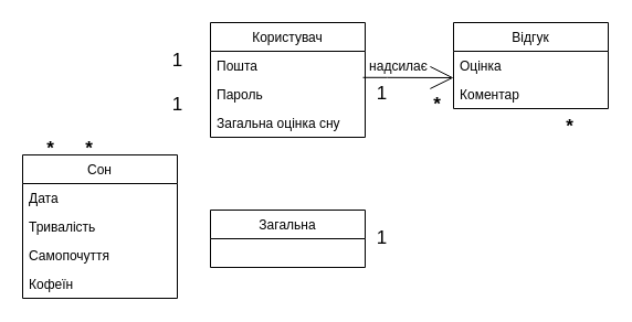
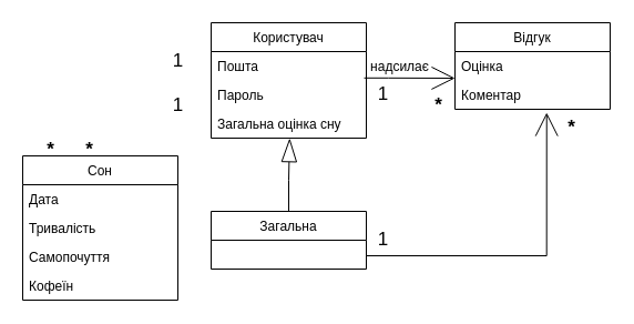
  <mxCell id="0" />
  <mxCell id="1" parent="0" />
  <mxCell id="2" value="Користувач" style="swimlane;fontStyle=0;childLayout=stackLayout;horizontal=1;startSize=26;fillColor=none;horizontalStack=0;resizeParent=1;resizeParentMax=0;resizeLast=0;collapsible=1;marginBottom=0;" vertex="1" parent="1"><mxGeometry x="190" y="20" width="140" height="104" as="geometry" /></mxCell>
  <mxCell id="3" value="Пошта" style="text;strokeColor=none;fillColor=none;align=left;verticalAlign=top;spacingLeft=4;spacingRight=4;overflow=hidden;rotatable=0;points=[[0,0.5],[1,0.5]];portConstraint=eastwest;" vertex="1" parent="2"><mxGeometry y="26" width="140" height="26" as="geometry" /></mxCell>
  <mxCell id="4" value="Пароль" style="text;strokeColor=none;fillColor=none;align=left;verticalAlign=top;spacingLeft=4;spacingRight=4;overflow=hidden;rotatable=0;points=[[0,0.5],[1,0.5]];portConstraint=eastwest;" vertex="1" parent="2"><mxGeometry y="52" width="140" height="26" as="geometry" /></mxCell>
  <mxCell id="5" value="Загальна оцінка сну" style="text;strokeColor=none;fillColor=none;align=left;verticalAlign=top;spacingLeft=4;spacingRight=4;overflow=hidden;rotatable=0;points=[[0,0.5],[1,0.5]];portConstraint=eastwest;" vertex="1" parent="2"><mxGeometry y="78" width="140" height="26" as="geometry" /></mxCell>
  <mxCell id="6" value="Сон" style="swimlane;fontStyle=0;childLayout=stackLayout;horizontal=1;startSize=26;fillColor=none;horizontalStack=0;resizeParent=1;resizeParentMax=0;resizeLast=0;collapsible=1;marginBottom=0;" vertex="1" parent="1"><mxGeometry x="20" y="140" width="140" height="130" as="geometry" /></mxCell>
  <mxCell id="7" value="Дата" style="text;strokeColor=none;fillColor=none;align=left;verticalAlign=top;spacingLeft=4;spacingRight=4;overflow=hidden;rotatable=0;points=[[0,0.5],[1,0.5]];portConstraint=eastwest;" vertex="1" parent="6"><mxGeometry y="26" width="140" height="26" as="geometry" /></mxCell>
  <mxCell id="8" value="Тривалість" style="text;strokeColor=none;fillColor=none;align=left;verticalAlign=top;spacingLeft=4;spacingRight=4;overflow=hidden;rotatable=0;points=[[0,0.5],[1,0.5]];portConstraint=eastwest;" vertex="1" parent="6"><mxGeometry y="52" width="140" height="26" as="geometry" /></mxCell>
  <mxCell id="9" value="Самопочуття" style="text;strokeColor=none;fillColor=none;align=left;verticalAlign=top;spacingLeft=4;spacingRight=4;overflow=hidden;rotatable=0;points=[[0,0.5],[1,0.5]];portConstraint=eastwest;" vertex="1" parent="6"><mxGeometry y="78" width="140" height="26" as="geometry" /></mxCell>
  <mxCell id="10" value="Кофеїн" style="text;strokeColor=none;fillColor=none;align=left;verticalAlign=top;spacingLeft=4;spacingRight=4;overflow=hidden;rotatable=0;points=[[0,0.5],[1,0.5]];portConstraint=eastwest;" vertex="1" parent="6"><mxGeometry y="104" width="140" height="26" as="geometry" /></mxCell>
  <mxCell id="11" value="&lt;b&gt;&lt;font style=&quot;font-size: 17px;&quot;&gt;*&lt;/font&gt;&lt;/b&gt;" style="text;html=1;align=center;verticalAlign=middle;resizable=0;points=[];autosize=1;strokeColor=none;fillColor=none;" vertex="1" parent="1"><mxGeometry x="65" y="120" width="30" height="30" as="geometry" /></mxCell>
  <mxCell id="12" value="1" style="text;html=1;align=center;verticalAlign=middle;resizable=0;points=[];autosize=1;strokeColor=none;fillColor=none;fontSize=17;" vertex="1" parent="1"><mxGeometry x="145" y="80" width="30" height="30" as="geometry" /></mxCell>
+ <mxCell id="13" style="edgeStyle=orthogonalEdgeStyle;rounded=0;orthogonalLoop=1;jettySize=auto;html=1;entryX=0.506;entryY=1.008;entryDx=0;entryDy=0;entryPerimeter=0;strokeWidth=1;fontSize=13;endArrow=blockThin;endFill=0;endSize=19;targetPerimeterSpacing=0;" edge="1" parent="1" source="15" target="5"><mxGeometry relative="1" as="geometry" /></mxCell>
+ <mxCell id="14" style="edgeStyle=orthogonalEdgeStyle;rounded=0;orthogonalLoop=1;jettySize=auto;html=1;strokeWidth=1;fontSize=12;endArrow=open;endFill=0;endSize=19;targetPerimeterSpacing=0;entryX=0.591;entryY=1.115;entryDx=0;entryDy=0;entryPerimeter=0;" edge="1" parent="1" source="15" target="18"><mxGeometry relative="1" as="geometry"><mxPoint x="360" y="216" as="targetPoint" /><Array as="points"><mxPoint x="493" y="230" /></Array></mxGeometry></mxCell>
  <mxCell id="15" value="Загальна" style="swimlane;fontStyle=0;childLayout=stackLayout;horizontal=1;startSize=26;fillColor=none;horizontalStack=0;resizeParent=1;resizeParentMax=0;resizeLast=0;collapsible=1;marginBottom=0;fontSize=12;" vertex="1" parent="1"><mxGeometry x="190" y="190" width="140" height="52" as="geometry" /></mxCell>
  <mxCell id="16" value="Відгук" style="swimlane;fontStyle=0;childLayout=stackLayout;horizontal=1;startSize=26;fillColor=none;horizontalStack=0;resizeParent=1;resizeParentMax=0;resizeLast=0;collapsible=1;marginBottom=0;fontSize=12;" vertex="1" parent="1"><mxGeometry x="410" y="20" width="140" height="78" as="geometry" /></mxCell>
  <mxCell id="17" value="Оцінка" style="text;strokeColor=none;fillColor=none;align=left;verticalAlign=top;spacingLeft=4;spacingRight=4;overflow=hidden;rotatable=0;points=[[0,0.5],[1,0.5]];portConstraint=eastwest;fontSize=12;" vertex="1" parent="16"><mxGeometry y="26" width="140" height="26" as="geometry" /></mxCell>
  <mxCell id="18" value="Коментар" style="text;strokeColor=none;fillColor=none;align=left;verticalAlign=top;spacingLeft=4;spacingRight=4;overflow=hidden;rotatable=0;points=[[0,0.5],[1,0.5]];portConstraint=eastwest;fontSize=12;" vertex="1" parent="16"><mxGeometry y="52" width="140" height="26" as="geometry" /></mxCell>
  <mxCell id="19" value="&lt;font style=&quot;font-size: 12px;&quot;&gt;надсилає&lt;/font&gt;" style="edgeLabel;html=1;align=center;verticalAlign=middle;resizable=0;points=[];fontSize=12;" vertex="1" connectable="0" parent="1"><mxGeometry x="360" y="59" as="geometry"><mxPoint x="-1" as="offset" /></mxGeometry></mxCell>
  <mxCell id="20" style="edgeStyle=orthogonalEdgeStyle;rounded=0;orthogonalLoop=1;jettySize=auto;html=1;strokeWidth=1;fontSize=12;endArrow=open;endFill=0;endSize=19;targetPerimeterSpacing=0;exitX=0.986;exitY=0.915;exitDx=0;exitDy=0;exitPerimeter=0;" edge="1" parent="1" source="3"><mxGeometry relative="1" as="geometry"><mxPoint x="410" y="70" as="targetPoint" /><Array as="points"><mxPoint x="350" y="70" /><mxPoint x="350" y="70" /></Array></mxGeometry></mxCell>
  <mxCell id="21" value="1" style="text;html=1;align=center;verticalAlign=middle;resizable=0;points=[];autosize=1;strokeColor=none;fillColor=none;fontSize=17;" vertex="1" parent="1"><mxGeometry x="145" y="40" width="30" height="30" as="geometry" /></mxCell>
  <mxCell id="22" value="&lt;b&gt;&lt;font style=&quot;font-size: 17px;&quot;&gt;*&lt;/font&gt;&lt;/b&gt;" style="text;html=1;align=center;verticalAlign=middle;resizable=0;points=[];autosize=1;strokeColor=none;fillColor=none;" vertex="1" parent="1"><mxGeometry x="30" y="120" width="30" height="30" as="geometry" /></mxCell>
  <mxCell id="23" value="1" style="text;html=1;align=center;verticalAlign=middle;resizable=0;points=[];autosize=1;strokeColor=none;fillColor=none;fontSize=17;" vertex="1" parent="1"><mxGeometry x="330" y="70" width="30" height="30" as="geometry" /></mxCell>
  <mxCell id="24" value="&lt;b&gt;&lt;font style=&quot;font-size: 17px;&quot;&gt;*&lt;/font&gt;&lt;/b&gt;" style="text;html=1;align=center;verticalAlign=middle;resizable=0;points=[];autosize=1;strokeColor=none;fillColor=none;" vertex="1" parent="1"><mxGeometry x="380" y="80" width="30" height="30" as="geometry" /></mxCell>
  <mxCell id="25" value="1" style="text;html=1;align=center;verticalAlign=middle;resizable=0;points=[];autosize=1;strokeColor=none;fillColor=none;fontSize=17;" vertex="1" parent="1"><mxGeometry x="330" y="201" width="30" height="30" as="geometry" /></mxCell>
  <mxCell id="26" value="&lt;b&gt;&lt;font style=&quot;font-size: 17px;&quot;&gt;*&lt;/font&gt;&lt;/b&gt;" style="text;html=1;align=center;verticalAlign=middle;resizable=0;points=[];autosize=1;strokeColor=none;fillColor=none;" vertex="1" parent="1"><mxGeometry x="500" y="100" width="30" height="30" as="geometry" /></mxCell>
